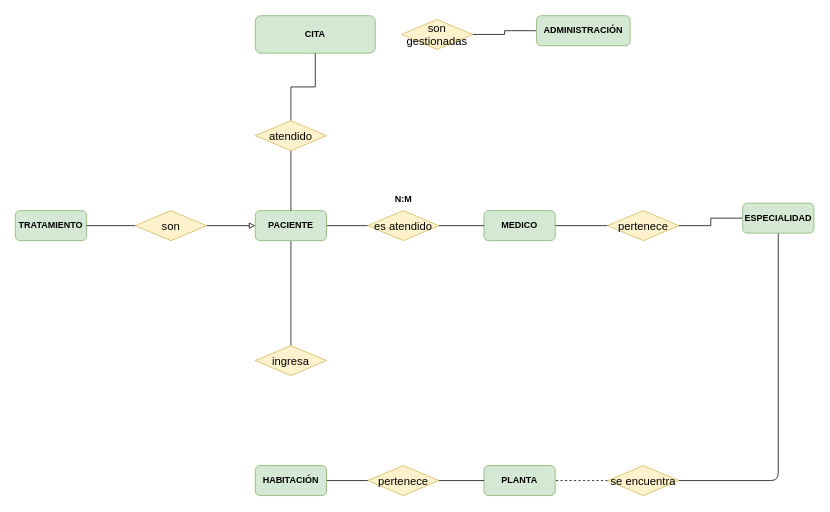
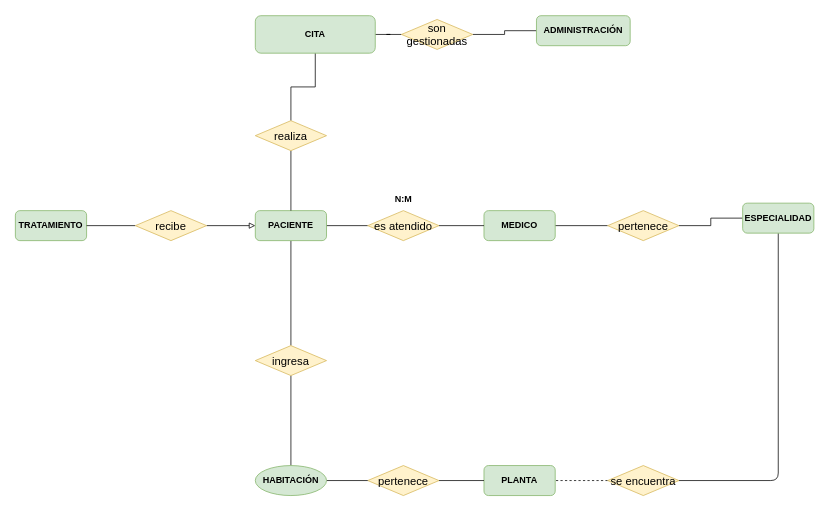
  <mxCell id="0" />
  <mxCell id="1" parent="0" />
  <mxCell id="2" style="edgeStyle=orthogonalEdgeStyle;rounded=0;orthogonalLoop=1;jettySize=auto;html=1;endArrow=none;endFill=0;align=center;" edge="1" parent="1" source="4" target="8"><mxGeometry relative="1" as="geometry" /></mxCell>
  <mxCell id="3" style="edgeStyle=orthogonalEdgeStyle;rounded=1;orthogonalLoop=1;jettySize=auto;html=1;entryX=0.5;entryY=0;entryDx=0;entryDy=0;endArrow=none;endFill=0;align=center;" edge="1" parent="1" source="4" target="23"><mxGeometry relative="1" as="geometry" /></mxCell>
  <mxCell id="4" value="PACIENTE" style="rounded=1;whiteSpace=wrap;html=1;fillColor=#d5e8d4;strokeColor=#82b366;fontStyle=1;align=center;" vertex="1" parent="1"><mxGeometry x="340" y="280" width="95" height="40" as="geometry" /></mxCell>
  <mxCell id="5" style="edgeStyle=orthogonalEdgeStyle;rounded=0;orthogonalLoop=1;jettySize=auto;html=1;entryX=0;entryY=0.5;entryDx=0;entryDy=0;endArrow=none;endFill=0;align=center;" edge="1" parent="1" source="6" target="10"><mxGeometry relative="1" as="geometry" /></mxCell>
  <mxCell id="6" value="MEDICO" style="rounded=1;whiteSpace=wrap;html=1;fillColor=#d5e8d4;strokeColor=#82b366;fontStyle=1;align=center;" vertex="1" parent="1"><mxGeometry x="645" y="280" width="95" height="40" as="geometry" /></mxCell>
  <mxCell id="7" style="edgeStyle=orthogonalEdgeStyle;rounded=0;orthogonalLoop=1;jettySize=auto;html=1;endArrow=none;endFill=0;align=center;" edge="1" parent="1" source="8" target="6"><mxGeometry relative="1" as="geometry" /></mxCell>
  <mxCell id="8" value="es atendido" style="shape=rhombus;perimeter=rhombusPerimeter;whiteSpace=wrap;html=1;align=center;fillColor=#fff2cc;strokeColor=#d6b656;fontSize=15;" vertex="1" parent="1"><mxGeometry x="490" y="280" width="95" height="40" as="geometry" /></mxCell>
  <mxCell id="9" style="edgeStyle=orthogonalEdgeStyle;rounded=0;orthogonalLoop=1;jettySize=auto;html=1;exitX=1;exitY=0.5;exitDx=0;exitDy=0;entryX=0;entryY=0.5;entryDx=0;entryDy=0;endArrow=none;endFill=0;align=center;" edge="1" parent="1" source="10" target="12"><mxGeometry relative="1" as="geometry" /></mxCell>
  <mxCell id="10" value="pertenece" style="shape=rhombus;perimeter=rhombusPerimeter;whiteSpace=wrap;html=1;align=center;fillColor=#fff2cc;strokeColor=#d6b656;fontSize=15;" vertex="1" parent="1"><mxGeometry x="810" y="280" width="95" height="40" as="geometry" /></mxCell>
  <mxCell id="11" style="edgeStyle=orthogonalEdgeStyle;rounded=1;orthogonalLoop=1;jettySize=auto;html=1;entryX=1;entryY=0.5;entryDx=0;entryDy=0;exitX=0.5;exitY=1;exitDx=0;exitDy=0;endArrow=none;endFill=0;" edge="1" parent="1" source="12" target="15"><mxGeometry relative="1" as="geometry" /></mxCell>
  <mxCell id="12" value="ESPECIALIDAD" style="rounded=1;whiteSpace=wrap;html=1;fillColor=#d5e8d4;strokeColor=#82b366;fontStyle=1;align=center;" vertex="1" parent="1"><mxGeometry x="990" y="270" width="95" height="40" as="geometry" /></mxCell>
  <mxCell id="13" value="PLANTA" style="rounded=1;whiteSpace=wrap;html=1;fillColor=#d5e8d4;strokeColor=#82b366;fontStyle=1;align=center;" vertex="1" parent="1"><mxGeometry x="645" y="620" width="95" height="40" as="geometry" /></mxCell>
  <mxCell id="14" style="edgeStyle=orthogonalEdgeStyle;rounded=1;orthogonalLoop=1;jettySize=auto;html=1;entryX=1;entryY=0.5;entryDx=0;entryDy=0;endArrow=none;endFill=0;dashed=1;" edge="1" parent="1" source="15" target="13"><mxGeometry relative="1" as="geometry" /></mxCell>
  <mxCell id="15" value="se encuentra" style="shape=rhombus;perimeter=rhombusPerimeter;whiteSpace=wrap;html=1;align=center;fillColor=#fff2cc;strokeColor=#d6b656;fontSize=15;" vertex="1" parent="1"><mxGeometry x="810" y="620" width="95" height="40" as="geometry" /></mxCell>
  <mxCell id="16" value="TRATAMIENTO" style="rounded=1;whiteSpace=wrap;html=1;fillColor=#d5e8d4;strokeColor=#82b366;fontStyle=1" vertex="1" parent="1"><mxGeometry x="20" y="280" width="95" height="40" as="geometry" /></mxCell>
  <mxCell id="17" style="edgeStyle=orthogonalEdgeStyle;rounded=0;orthogonalLoop=1;jettySize=auto;html=1;endArrow=none;endFill=0;" edge="1" parent="1" source="19" target="4"><mxGeometry relative="1" as="geometry" /></mxCell>
  <mxCell id="18" style="edgeStyle=orthogonalEdgeStyle;rounded=0;orthogonalLoop=1;jettySize=auto;html=1;entryX=0.5;entryY=1;entryDx=0;entryDy=0;endArrow=none;endFill=0;" edge="1" parent="1" source="19" target="21"><mxGeometry relative="1" as="geometry" /></mxCell>
- <mxCell id="19" value="atendido" style="shape=rhombus;perimeter=rhombusPerimeter;whiteSpace=wrap;html=1;align=center;fillColor=#fff2cc;strokeColor=#d6b656;fontSize=15;" vertex="1" parent="1"><mxGeometry x="340" y="160" width="95" height="40" as="geometry" /></mxCell>
+ <mxCell id="19" value="realiza" style="shape=rhombus;perimeter=rhombusPerimeter;whiteSpace=wrap;html=1;align=center;fillColor=#fff2cc;strokeColor=#d6b656;fontSize=15;" vertex="1" parent="1"><mxGeometry x="340" y="160" width="95" height="40" as="geometry" /></mxCell>
+ <mxCell id="20" style="edgeStyle=orthogonalEdgeStyle;rounded=0;orthogonalLoop=1;jettySize=auto;html=1;entryX=0;entryY=0.5;entryDx=0;entryDy=0;endArrow=none;endFill=0;" edge="1" parent="1" source="21" target="25"><mxGeometry relative="1" as="geometry" /></mxCell>
  <mxCell id="21" value="CITA" style="rounded=1;whiteSpace=wrap;html=1;fillColor=#d5e8d4;strokeColor=#82b366;fontStyle=1;align=center;" vertex="1" parent="1"><mxGeometry x="340" y="20" width="160" height="50" as="geometry" /></mxCell>
+ <mxCell id="22" style="edgeStyle=orthogonalEdgeStyle;rounded=0;orthogonalLoop=1;jettySize=auto;html=1;entryX=0.5;entryY=0;entryDx=0;entryDy=0;endArrow=none;endFill=0;" edge="1" parent="1" source="23" target="33"><mxGeometry relative="1" as="geometry" /></mxCell>
  <mxCell id="23" value="ingresa" style="shape=rhombus;perimeter=rhombusPerimeter;whiteSpace=wrap;html=1;align=center;fillColor=#fff2cc;strokeColor=#d6b656;fontSize=15;" vertex="1" parent="1"><mxGeometry x="340" y="460" width="95" height="40" as="geometry" /></mxCell>
  <mxCell id="24" style="edgeStyle=orthogonalEdgeStyle;rounded=0;orthogonalLoop=1;jettySize=auto;html=1;entryX=0;entryY=0.5;entryDx=0;entryDy=0;endArrow=none;endFill=0;" edge="1" parent="1" source="25" target="26"><mxGeometry relative="1" as="geometry" /></mxCell>
  <mxCell id="25" value="son gestionadas" style="shape=rhombus;perimeter=rhombusPerimeter;whiteSpace=wrap;html=1;align=center;fillColor=#fff2cc;strokeColor=#d6b656;fontSize=15;" vertex="1" parent="1"><mxGeometry x="535" y="25" width="95" height="40" as="geometry" /></mxCell>
  <mxCell id="26" value="ADMINISTRACIÓN" style="rounded=1;whiteSpace=wrap;html=1;fillColor=#d5e8d4;strokeColor=#82b366;fontStyle=1;align=center;" vertex="1" parent="1"><mxGeometry x="715" y="20" width="125" height="40" as="geometry" /></mxCell>
  <mxCell id="27" style="edgeStyle=orthogonalEdgeStyle;rounded=0;orthogonalLoop=1;jettySize=auto;html=1;entryX=0;entryY=0.5;entryDx=0;entryDy=0;endArrow=block;endFill=0;" edge="1" parent="1" source="29" target="4"><mxGeometry relative="1" as="geometry" /></mxCell>
  <mxCell id="28" style="edgeStyle=orthogonalEdgeStyle;rounded=1;orthogonalLoop=1;jettySize=auto;html=1;exitX=0;exitY=0.5;exitDx=0;exitDy=0;endArrow=none;endFill=0;" edge="1" parent="1" source="29" target="16"><mxGeometry relative="1" as="geometry" /></mxCell>
- <mxCell id="29" value="son" style="shape=rhombus;perimeter=rhombusPerimeter;whiteSpace=wrap;html=1;align=center;fillColor=#fff2cc;strokeColor=#d6b656;fontSize=15;" vertex="1" parent="1"><mxGeometry x="180" y="280" width="95" height="40" as="geometry" /></mxCell>
+ <mxCell id="29" value="recibe" style="shape=rhombus;perimeter=rhombusPerimeter;whiteSpace=wrap;html=1;align=center;fillColor=#fff2cc;strokeColor=#d6b656;fontSize=15;" vertex="1" parent="1"><mxGeometry x="180" y="280" width="95" height="40" as="geometry" /></mxCell>
  <mxCell id="30" style="edgeStyle=orthogonalEdgeStyle;rounded=0;orthogonalLoop=1;jettySize=auto;html=1;entryX=0;entryY=0.5;entryDx=0;entryDy=0;endArrow=none;endFill=0;" edge="1" parent="1" source="31" target="13"><mxGeometry relative="1" as="geometry" /></mxCell>
  <mxCell id="31" value="pertenece" style="shape=rhombus;perimeter=rhombusPerimeter;whiteSpace=wrap;html=1;align=center;fillColor=#fff2cc;strokeColor=#d6b656;fontSize=15;" vertex="1" parent="1"><mxGeometry x="490" y="620" width="95" height="40" as="geometry" /></mxCell>
  <mxCell id="32" style="edgeStyle=orthogonalEdgeStyle;rounded=0;orthogonalLoop=1;jettySize=auto;html=1;endArrow=none;endFill=0;" edge="1" parent="1" source="33" target="31"><mxGeometry relative="1" as="geometry" /></mxCell>
- <mxCell id="33" value="HABITACIÓN" style="rounded=1;whiteSpace=wrap;html=1;fillColor=#d5e8d4;strokeColor=#82b366;fontStyle=1;align=center;" vertex="1" parent="1"><mxGeometry x="340" y="620" width="95" height="40" as="geometry" /></mxCell>
+ <mxCell id="33" value="HABITACIÓN" style="ellipse;whiteSpace=wrap;html=1;fillColor=#d5e8d4;strokeColor=#82b366;fontStyle=1;align=center;" vertex="1" parent="1"><mxGeometry x="340" y="620" width="95" height="40" as="geometry" /></mxCell>
  <mxCell id="34" value="&lt;b&gt;N:M&lt;/b&gt;" style="text;html=1;strokeColor=none;fillColor=none;align=center;verticalAlign=middle;whiteSpace=wrap;rounded=0;" vertex="1" parent="1"><mxGeometry x="507.5" y="250" width="60" height="30" as="geometry" /></mxCell>
